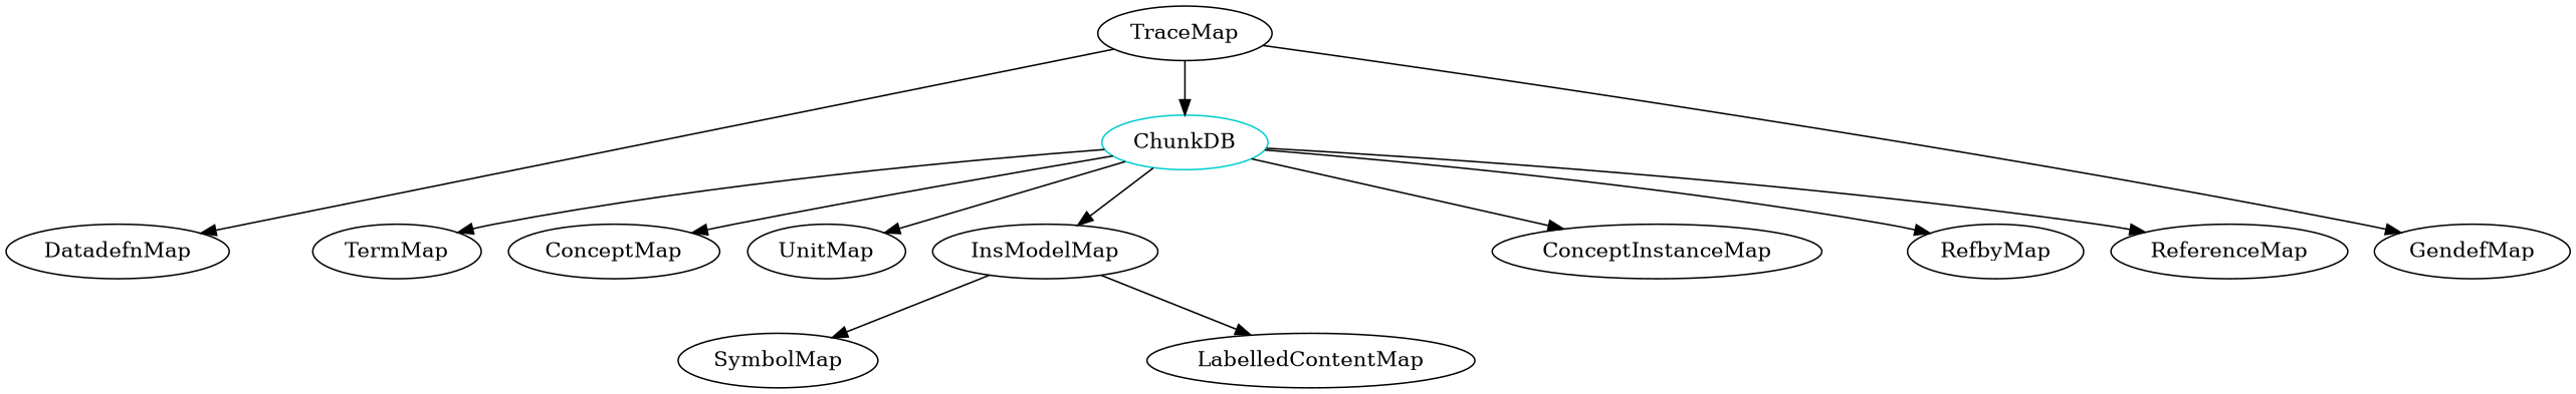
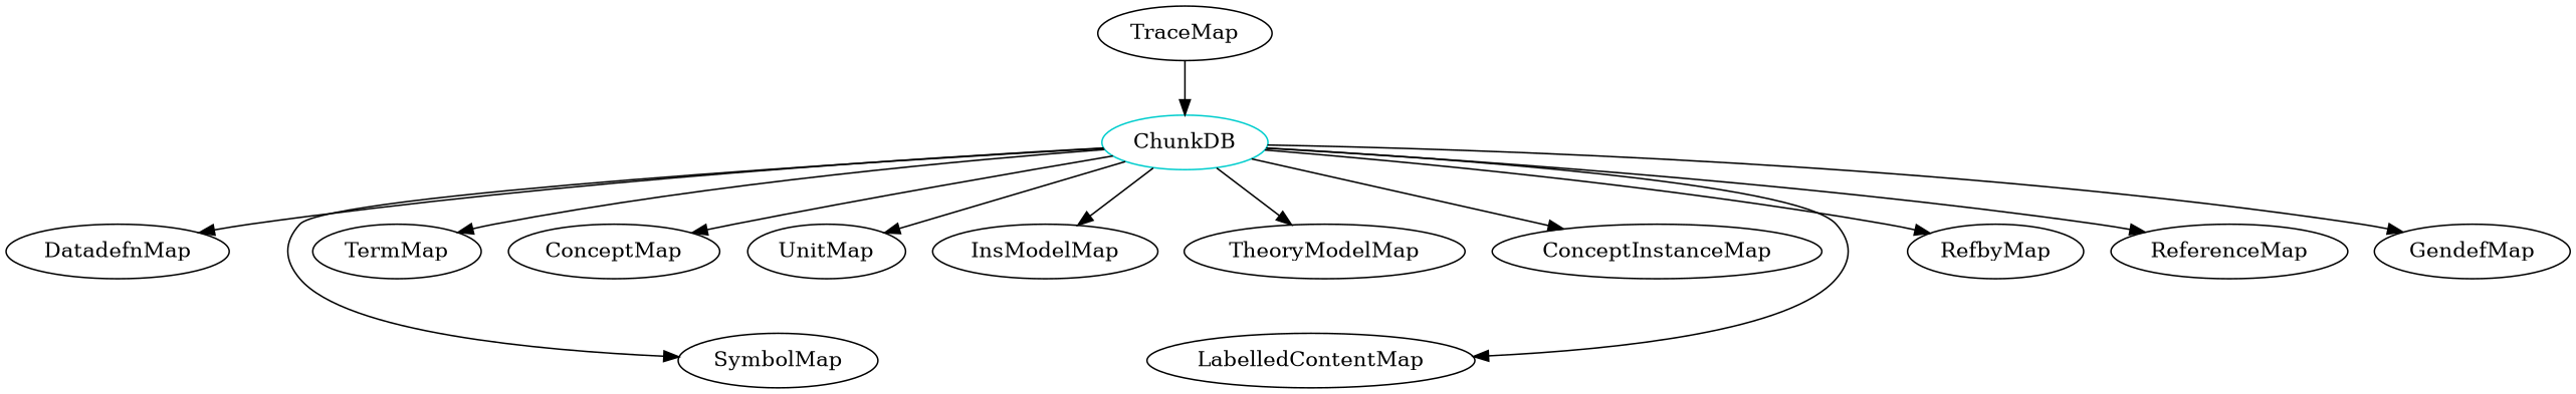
  digraph {
    n1 [color=cyan3 label=ChunkDB shape=oval]
    SymbolMap
    TermMap
    ConceptMap
    UnitMap
    DatadefnMap
    InsModelMap
    GendefMap
+   TheoryModelMap
    ConceptInstanceMap
    LabelledContentMap
    RefbyMap
    ReferenceMap
    TraceMap
-   InsModelMap -> SymbolMap
+   n1 -> SymbolMap
    n1 -> TermMap
    n1 -> ConceptMap
    n1 -> UnitMap
-   TraceMap -> DatadefnMap
+   n1 -> DatadefnMap
    n1 -> InsModelMap
-   TraceMap -> GendefMap
+   n1 -> GendefMap
+   n1 -> TheoryModelMap
    n1 -> ConceptInstanceMap
-   InsModelMap -> LabelledContentMap
+   n1 -> LabelledContentMap
    n1 -> RefbyMap
    n1 -> ReferenceMap
    TraceMap -> n1
  }
